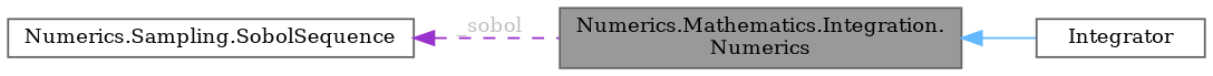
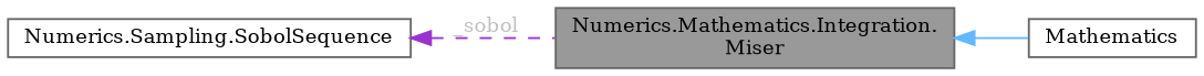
  digraph {
    fontname="DejaVu Serif"
    rankdir=LR
    node [color=gray40 fillcolor=white fontname="DejaVu Serif" fontsize=10 shape=box style=filled]
    edge [dir=back fontname="DejaVu Serif" fontsize=10 labelfontname=Helvetica labelfontsize=10]
-   n1 [fillcolor=grey60 fontcolor=black height=0.2 label="Numerics.Mathematics.Integration.\lNumerics" width=0.4]
-   n2 [height=0.2 label=Integrator width=0.4]
+   n1 [fillcolor=grey60 fontcolor=black height=0.2 label="Numerics.Mathematics.Integration.\lMiser" width=0.4]
+   n2 [height=0.2 label=Mathematics width=0.4]
    n3 [height=0.2 label="Numerics.Sampling.SobolSequence" width=0.4]
    n1 -> n2 [color=steelblue1 style=solid]
    n3 -> n1 [color=darkorchid3 fontcolor=grey label=" _sobol" style=dashed]
  }
